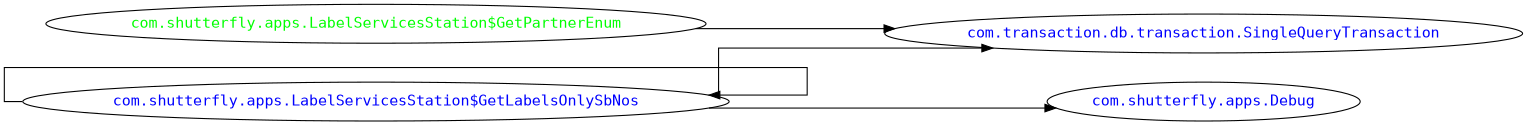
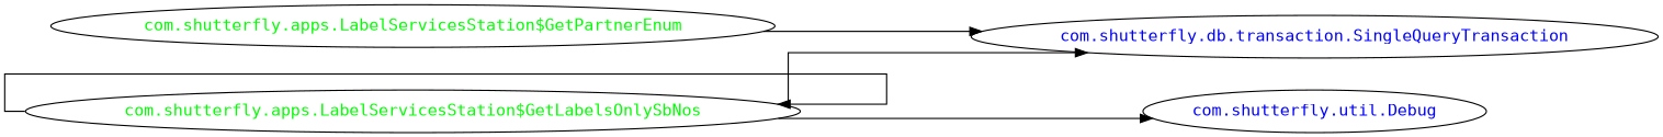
  digraph {
    concentrate=true
    fontname="DejaVu Sans Mono"
    rankdir=LR
    ranksep=2.0
    splines=ortho
    node [fontcolor=green fontname="DejaVu Sans Mono"]
    edge [fontname="DejaVu Sans Mono"]
-   "com.shutterfly.apps.LabelServicesStation$GetLabelsOnlySbNos" [fontcolor=blue]
-   "com.shutterfly.db.transaction.SingleQueryTransaction" [fontcolor=blue label="com.transaction.db.transaction.SingleQueryTransaction"]
-   "com.shutterfly.util.Debug" [fontcolor=blue label="com.shutterfly.apps.Debug"]
+   "com.shutterfly.apps.LabelServicesStation$GetLabelsOnlySbNos"
+   "com.shutterfly.db.transaction.SingleQueryTransaction" [fontcolor=blue]
+   "com.shutterfly.util.Debug" [fontcolor=blue]
    "com.shutterfly.apps.LabelServicesStation$GetPartnerEnum"
    "com.shutterfly.apps.LabelServicesStation$GetLabelsOnlySbNos" -> "com.shutterfly.apps.LabelServicesStation$GetLabelsOnlySbNos"
    "com.shutterfly.apps.LabelServicesStation$GetLabelsOnlySbNos" -> "com.shutterfly.db.transaction.SingleQueryTransaction"
    "com.shutterfly.apps.LabelServicesStation$GetLabelsOnlySbNos" -> "com.shutterfly.util.Debug"
    "com.shutterfly.apps.LabelServicesStation$GetPartnerEnum" -> "com.shutterfly.db.transaction.SingleQueryTransaction"
  }
